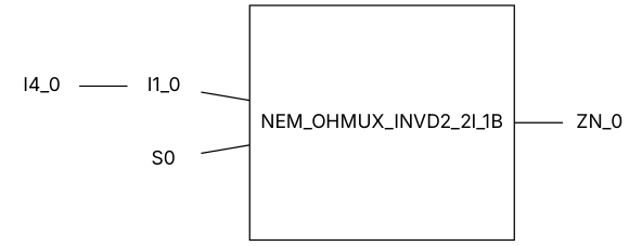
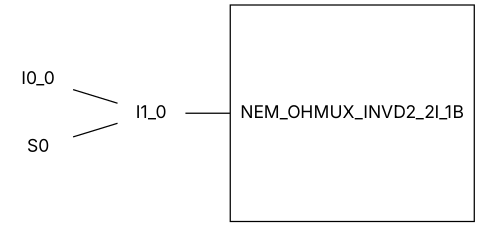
  graph {
    fontname=Inter
    rankdir=LR
    node [fontname=Inter shape=none]
    edge [fontname=Inter]
    n1 [height=2.4 label=NEM_OHMUX_INVD2_2I_1B rankdir=TB shape=box]
-   ZN_0
-   I0_0 [label=I4_0]
+   I0_0
    I1_0
    S0
-   n1 -- ZN_0
    I0_0 -- I1_0
    I1_0 -- n1
-   S0 -- n1
+   S0 -- I1_0
  }
